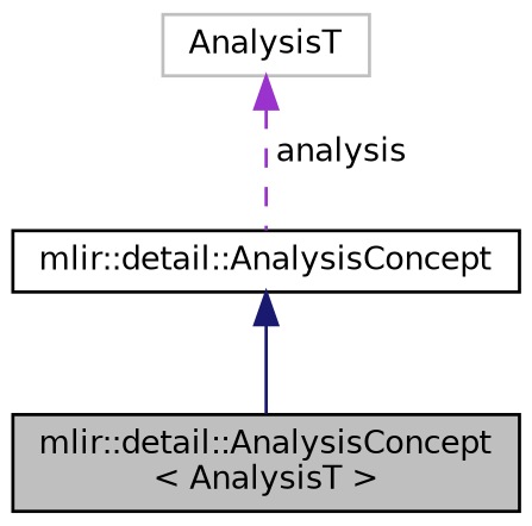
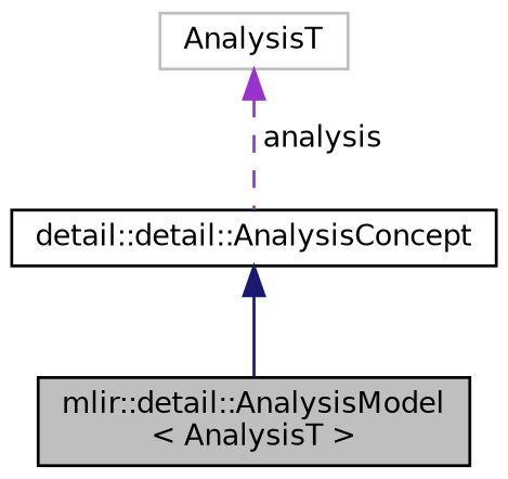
  digraph {
    node [color=black fontname=Helvetica fontsize=10 shape=record]
    edge [dir=back fontname=Helvetica fontsize=10 labelfontname=Helvetica labelfontsize=10]
-   n1 [fillcolor=grey75 fontcolor=black height=0.2 label="mlir::detail::AnalysisConcept\l\< AnalysisT \>" style=filled width=0.4]
-   n2 [height=0.2 label="mlir::detail::AnalysisConcept" width=0.4]
+   n1 [fillcolor=grey75 fontcolor=black height=0.2 label="mlir::detail::AnalysisModel\l\< AnalysisT \>" style=filled width=0.4]
+   n2 [height=0.2 label="detail::detail::AnalysisConcept" width=0.4]
    n3 [color=grey75 height=0.2 label=AnalysisT width=0.4]
    n2 -> n1 [color=midnightblue style=solid]
    n3 -> n2 [color=darkorchid3 label=" analysis" style=dashed]
  }
